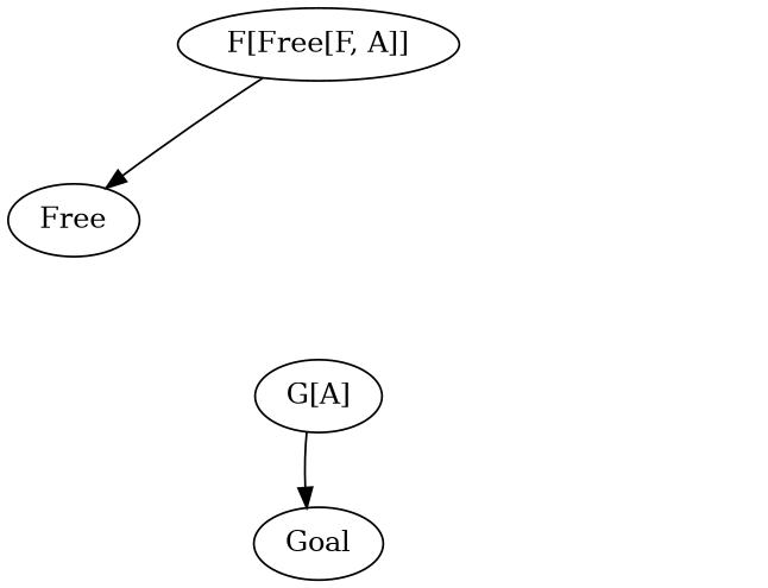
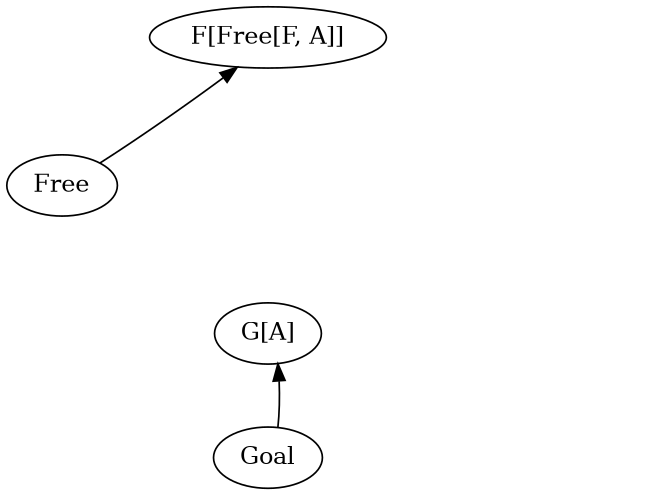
  digraph {
    rankdir=TB
    node [group=up]
    edge [style=invis]
    n1 [group=bottom label="Free[F, A]" style=invis]
    n2 [label="G[Free[F, A]]" style=invis]
    n3 [label="G[A]"]
    n4 [label=Free group=""]
    n5 [label="F[Free[F, A]]"]
    Goal [group=""]
    subgraph sub_1 {
      rank=same
      n1
      n2
    }
    n1 -> n3 [label=evalFree weight=0]
    n2 -> n1 [dir=back]
    n2 -> n3 [label="_.flatMap(evalFree)"]
-   n3 -> Goal [style=""]
-   n5 -> n4 [style=""]
+   Goal -> n3 [style=""]
+   n4 -> n5 [style=""]
    n5 -> n2 [label=handler]
  }
